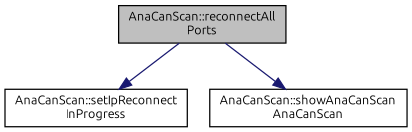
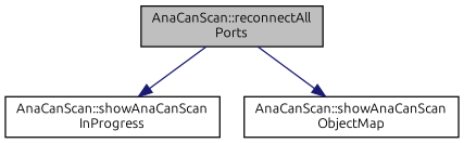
  digraph {
    fontname=Ubuntu
    rankdir=TB
    node [color=black fillcolor=white fontname=Ubuntu fontsize=10 shape=record style=filled]
    edge [color=midnightblue fontname=Ubuntu fontsize=10 labelfontname=Helvetica labelfontsize=10 style=solid]
    n1 [fillcolor=grey75 fontcolor=black height=0.2 label="AnaCanScan::reconnectAll\lPorts" width=0.4]
-   n2 [height=0.2 label="AnaCanScan::setIpReconnect\lInProgress" width=0.4]
-   n3 [height=0.2 label="AnaCanScan::showAnaCanScan\lAnaCanScan" width=0.4]
+   n2 [height=0.2 label="AnaCanScan::showAnaCanScan\lInProgress" width=0.4]
+   n3 [height=0.2 label="AnaCanScan::showAnaCanScan\lObjectMap" width=0.4]
    n1 -> n2
    n1 -> n3
  }
